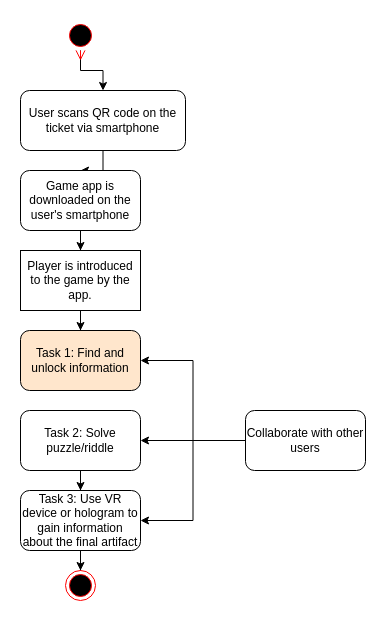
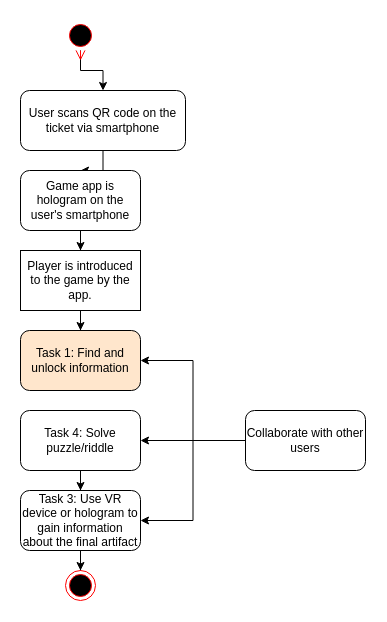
  <mxCell id="0" />
  <mxCell id="1" parent="0" />
  <mxCell id="2" style="edgeStyle=orthogonalEdgeStyle;rounded=0;orthogonalLoop=1;jettySize=auto;html=1;entryX=0.5;entryY=0;entryDx=0;entryDy=0;" edge="1" parent="1" source="3" target="6"><mxGeometry relative="1" as="geometry" /></mxCell>
  <mxCell id="3" value="" style="ellipse;html=1;shape=startState;fillColor=#000000;strokeColor=#ff0000;" vertex="1" parent="1"><mxGeometry x="65" y="20" width="30" height="30" as="geometry" /></mxCell>
  <mxCell id="4" value="" style="edgeStyle=orthogonalEdgeStyle;html=1;verticalAlign=bottom;endArrow=open;endSize=8;strokeColor=#ff0000;rounded=0;" edge="1" source="3" parent="1"><mxGeometry relative="1" as="geometry"><mxPoint x="80" y="60" as="targetPoint" /></mxGeometry></mxCell>
  <mxCell id="5" style="edgeStyle=orthogonalEdgeStyle;rounded=0;orthogonalLoop=1;jettySize=auto;html=1;entryX=0.5;entryY=0;entryDx=0;entryDy=0;" edge="1" parent="1" source="6" target="8"><mxGeometry relative="1" as="geometry"><mxPoint x="80" y="160" as="targetPoint" /></mxGeometry></mxCell>
  <mxCell id="6" value="User scans QR code on the ticket via smartphone" style="rounded=1;whiteSpace=wrap;html=1;" vertex="1" parent="1"><mxGeometry x="20" y="90" width="165" height="60" as="geometry" /></mxCell>
  <mxCell id="7" style="edgeStyle=orthogonalEdgeStyle;rounded=0;orthogonalLoop=1;jettySize=auto;html=1;" edge="1" parent="1" source="8" target="10"><mxGeometry relative="1" as="geometry" /></mxCell>
- <mxCell id="8" value="Game app is downloaded on the user's smartphone" style="rounded=1;whiteSpace=wrap;html=1;" vertex="1" parent="1"><mxGeometry x="20" y="170" width="120" height="60" as="geometry" /></mxCell>
+ <mxCell id="8" value="Game app is hologram on the user's smartphone" style="rounded=1;whiteSpace=wrap;html=1;" vertex="1" parent="1"><mxGeometry x="20" y="170" width="120" height="60" as="geometry" /></mxCell>
  <mxCell id="9" style="edgeStyle=orthogonalEdgeStyle;rounded=0;orthogonalLoop=1;jettySize=auto;html=1;entryX=0.5;entryY=0;entryDx=0;entryDy=0;" edge="1" parent="1" source="10" target="11"><mxGeometry relative="1" as="geometry" /></mxCell>
  <mxCell id="10" value="Player is introduced to the game by the app." style="whiteSpace=wrap;html=1;rounded=0;" vertex="1" parent="1"><mxGeometry x="20" y="250" width="120" height="60" as="geometry" /></mxCell>
  <mxCell id="11" value="Task 1: Find and unlock information" style="rounded=1;whiteSpace=wrap;html=1;fillColor=#ffe6cc;" vertex="1" parent="1"><mxGeometry x="20" y="330" width="120" height="60" as="geometry" /></mxCell>
  <mxCell id="12" style="edgeStyle=orthogonalEdgeStyle;rounded=0;orthogonalLoop=1;jettySize=auto;html=1;entryX=0.5;entryY=0;entryDx=0;entryDy=0;" edge="1" parent="1" source="13" target="15"><mxGeometry relative="1" as="geometry" /></mxCell>
- <mxCell id="13" value="Task 2: Solve puzzle/riddle" style="rounded=1;whiteSpace=wrap;html=1;" vertex="1" parent="1"><mxGeometry x="20" y="410" width="120" height="60" as="geometry" /></mxCell>
+ <mxCell id="13" value="Task 4: Solve puzzle/riddle" style="rounded=1;whiteSpace=wrap;html=1;" vertex="1" parent="1"><mxGeometry x="20" y="410" width="120" height="60" as="geometry" /></mxCell>
  <mxCell id="14" style="edgeStyle=orthogonalEdgeStyle;rounded=0;orthogonalLoop=1;jettySize=auto;html=1;" edge="1" parent="1" source="15" target="20"><mxGeometry relative="1" as="geometry" /></mxCell>
  <mxCell id="15" value="Task 3: Use VR device or hologram to gain information about the final artifact" style="rounded=1;whiteSpace=wrap;html=1;" vertex="1" parent="1"><mxGeometry x="20" y="490" width="120" height="60" as="geometry" /></mxCell>
  <mxCell id="16" style="edgeStyle=orthogonalEdgeStyle;rounded=0;orthogonalLoop=1;jettySize=auto;html=1;entryX=1;entryY=0.5;entryDx=0;entryDy=0;" edge="1" parent="1" source="19" target="13"><mxGeometry relative="1" as="geometry"><mxPoint x="165" y="460" as="targetPoint" /></mxGeometry></mxCell>
  <mxCell id="17" style="edgeStyle=orthogonalEdgeStyle;rounded=0;orthogonalLoop=1;jettySize=auto;html=1;entryX=1;entryY=0.5;entryDx=0;entryDy=0;" edge="1" parent="1" source="19" target="15"><mxGeometry relative="1" as="geometry" /></mxCell>
  <mxCell id="18" style="edgeStyle=orthogonalEdgeStyle;rounded=0;orthogonalLoop=1;jettySize=auto;html=1;entryX=1;entryY=0.5;entryDx=0;entryDy=0;" edge="1" parent="1" source="19" target="11"><mxGeometry relative="1" as="geometry" /></mxCell>
  <mxCell id="19" value="Collaborate with other users" style="rounded=1;whiteSpace=wrap;html=1;" vertex="1" parent="1"><mxGeometry x="245" y="410" width="120" height="60" as="geometry" /></mxCell>
  <mxCell id="20" value="" style="ellipse;html=1;shape=endState;fillColor=#000000;strokeColor=#ff0000;" vertex="1" parent="1"><mxGeometry x="65" y="570" width="30" height="30" as="geometry" /></mxCell>
